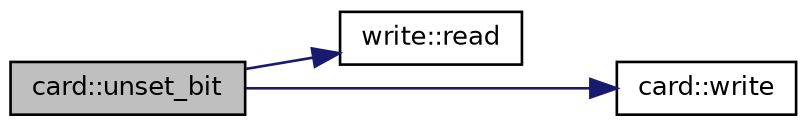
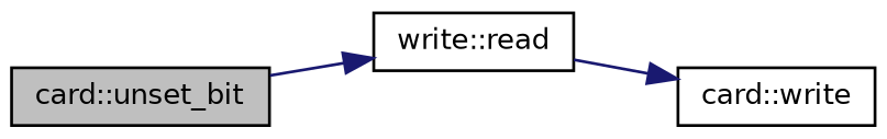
  digraph {
    rankdir=LR
    node [color=black fillcolor=white fontname=Helvetica fontsize=10 shape=record style=filled]
    edge [color=midnightblue fontname=Helvetica fontsize=10 labelfontname=Helvetica labelfontsize=10 style=solid]
    n1 [fillcolor=grey75 fontcolor=black height=0.2 label="card::unset_bit" width=0.4]
    n2 [height=0.2 label="write::read" width=0.4]
    n3 [height=0.2 label="card::write" width=0.4]
    n1 -> n2
-   n1 -> n3
+   n2 -> n3
  }
